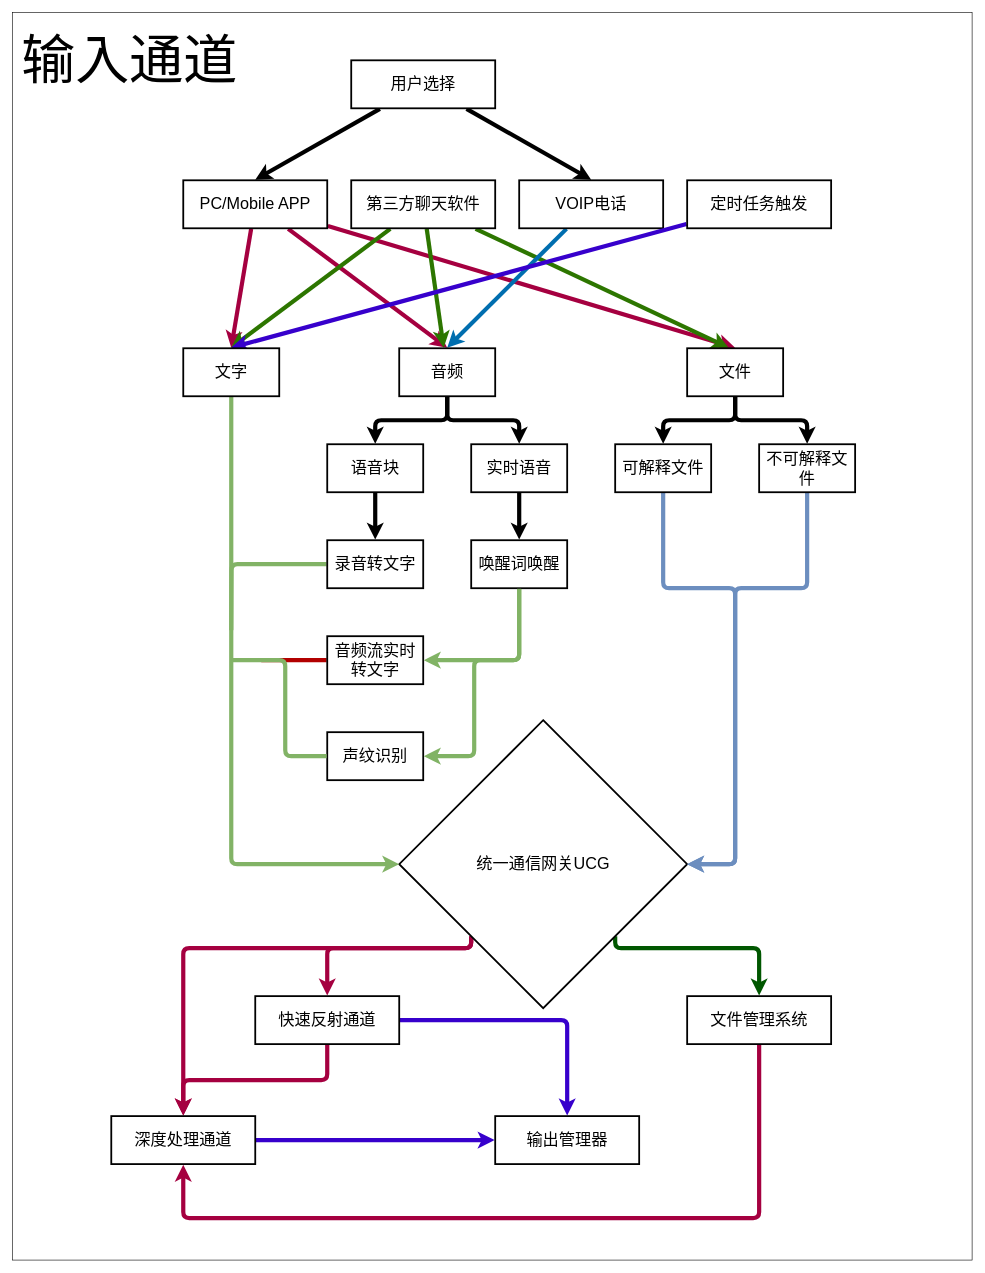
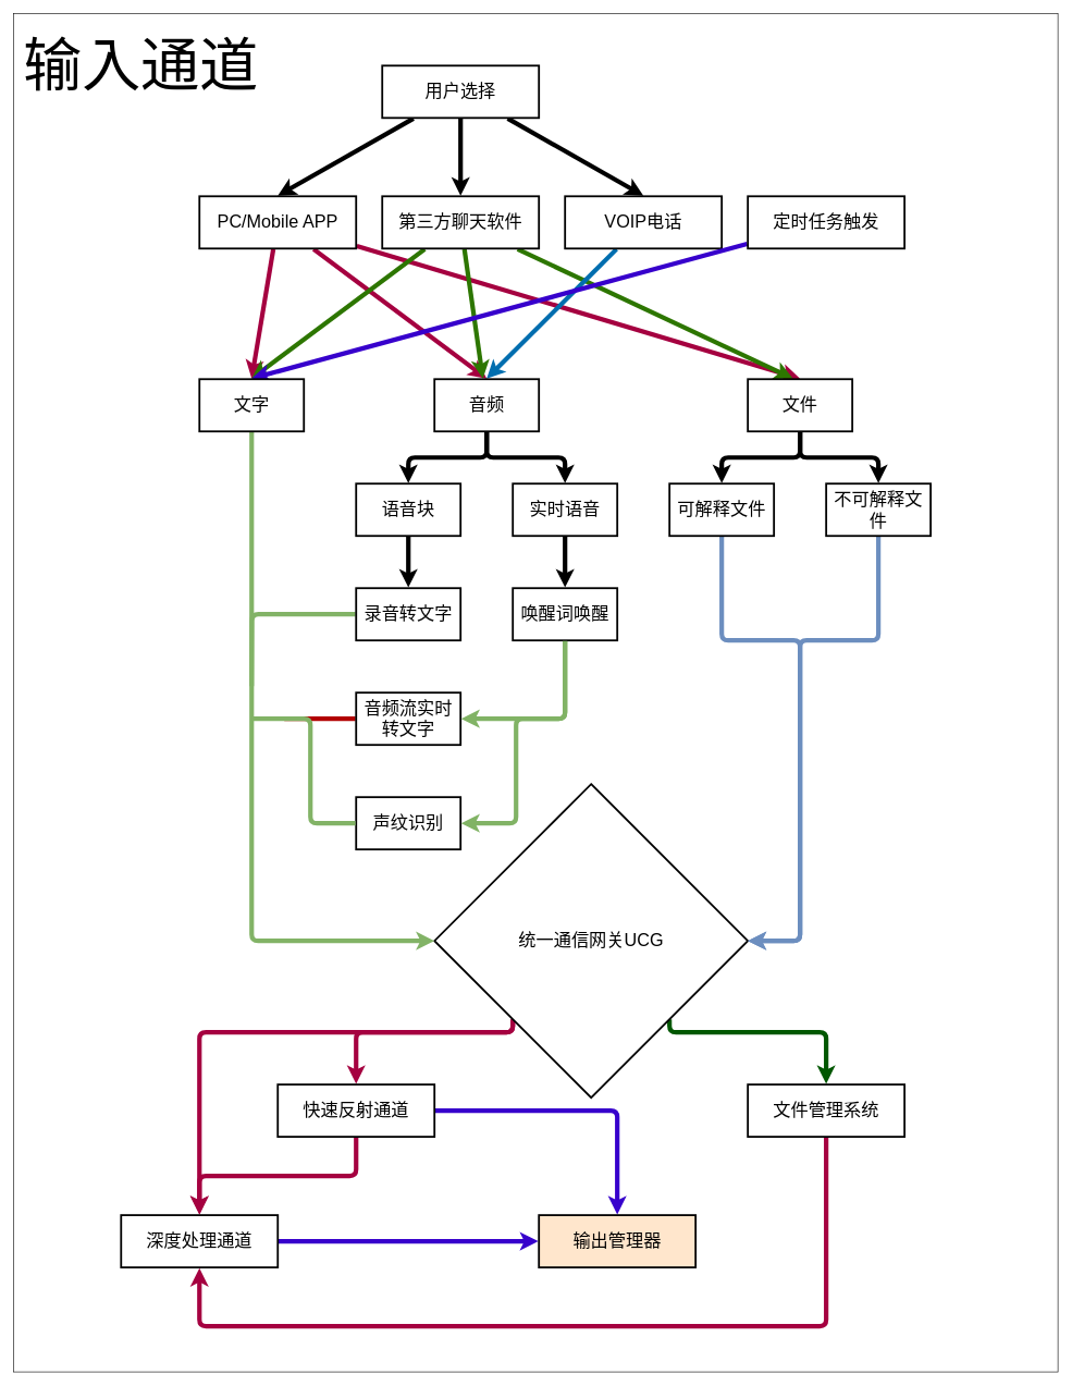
  <mxCell id="0" />
  <mxCell id="1" parent="0" />
  <mxCell id="2" value="" style="whiteSpace=wrap;html=1;fillColor=default;" parent="1" vertex="1"><mxGeometry x="20" y="20" width="1600" height="2080" as="geometry" /></mxCell>
  <mxCell id="3" style="edgeStyle=none;html=1;entryX=0.5;entryY=0;entryDx=0;entryDy=0;strokeWidth=7;fontSize=27;fillColor=#d80073;strokeColor=#A50040;" parent="1" source="6" target="24" edge="1"><mxGeometry relative="1" as="geometry" /></mxCell>
  <mxCell id="4" style="edgeStyle=none;html=1;entryX=0.5;entryY=0;entryDx=0;entryDy=0;strokeWidth=7;fontSize=27;fillColor=#d80073;strokeColor=#A50040;" parent="1" source="6" target="30" edge="1"><mxGeometry relative="1" as="geometry" /></mxCell>
  <mxCell id="5" style="edgeStyle=none;html=1;entryX=0.5;entryY=0;entryDx=0;entryDy=0;strokeWidth=7;fontSize=27;fillColor=#d80073;strokeColor=#A50040;" parent="1" source="6" target="33" edge="1"><mxGeometry relative="1" as="geometry" /></mxCell>
  <mxCell id="6" value="&lt;font style=&quot;font-size: 27px;&quot;&gt;PC/Mobile APP&lt;/font&gt;" style="whiteSpace=wrap;html=1;strokeWidth=3;perimeterSpacing=1;" parent="1" vertex="1"><mxGeometry x="305" y="300" width="240" height="80" as="geometry" /></mxCell>
  <mxCell id="7" style="edgeStyle=none;html=1;entryX=0.5;entryY=0;entryDx=0;entryDy=0;strokeWidth=7;fontSize=27;fillColor=#60a917;strokeColor=#2D7600;" parent="1" source="10" target="24" edge="1"><mxGeometry relative="1" as="geometry" /></mxCell>
  <mxCell id="8" style="edgeStyle=none;html=1;strokeWidth=7;fontSize=27;fillColor=#60a917;strokeColor=#2D7600;" parent="1" source="10" target="30" edge="1"><mxGeometry relative="1" as="geometry" /></mxCell>
  <mxCell id="9" style="edgeStyle=none;html=1;entryX=0.431;entryY=-0.002;entryDx=0;entryDy=0;entryPerimeter=0;strokeWidth=7;fontSize=27;fillColor=#60a917;strokeColor=#2D7600;" parent="1" source="10" target="33" edge="1"><mxGeometry relative="1" as="geometry" /></mxCell>
  <mxCell id="10" value="&lt;span style=&quot;font-size: 27px;&quot;&gt;第三方聊天软件&lt;/span&gt;" style="whiteSpace=wrap;html=1;strokeWidth=3;perimeterSpacing=1;" parent="1" vertex="1"><mxGeometry x="585" y="300" width="240" height="80" as="geometry" /></mxCell>
  <mxCell id="11" style="edgeStyle=none;html=1;entryX=0.5;entryY=0;entryDx=0;entryDy=0;strokeWidth=7;fontSize=27;fillColor=#1ba1e2;strokeColor=#006EAF;" parent="1" source="12" target="30" edge="1"><mxGeometry relative="1" as="geometry" /></mxCell>
  <mxCell id="12" value="&lt;span style=&quot;font-size: 27px;&quot;&gt;VOIP电话&lt;/span&gt;" style="whiteSpace=wrap;html=1;strokeWidth=3;perimeterSpacing=1;" parent="1" vertex="1"><mxGeometry x="865" y="300" width="240" height="80" as="geometry" /></mxCell>
  <mxCell id="13" style="edgeStyle=none;html=1;entryX=0.5;entryY=0;entryDx=0;entryDy=0;strokeWidth=7;fontSize=27;fillColor=#6a00ff;strokeColor=#3700CC;" parent="1" source="14" target="24" edge="1"><mxGeometry relative="1" as="geometry" /></mxCell>
  <mxCell id="14" value="&lt;span style=&quot;font-size: 27px;&quot;&gt;定时任务触发&lt;/span&gt;" style="whiteSpace=wrap;html=1;strokeWidth=3;perimeterSpacing=1;" parent="1" vertex="1"><mxGeometry x="1145" y="300" width="240" height="80" as="geometry" /></mxCell>
  <mxCell id="15" style="edgeStyle=none;html=1;entryX=0.5;entryY=0;entryDx=0;entryDy=0;fontSize=27;strokeWidth=7;" parent="1" source="18" target="6" edge="1"><mxGeometry relative="1" as="geometry" /></mxCell>
+ <mxCell id="16" style="edgeStyle=none;html=1;fontSize=27;strokeWidth=7;" parent="1" source="18" target="10" edge="1"><mxGeometry relative="1" as="geometry" /></mxCell>
  <mxCell id="17" style="edgeStyle=none;html=1;entryX=0.5;entryY=0;entryDx=0;entryDy=0;fontSize=27;strokeWidth=7;" parent="1" source="18" target="12" edge="1"><mxGeometry relative="1" as="geometry" /></mxCell>
  <mxCell id="18" value="&lt;span style=&quot;font-size: 27px;&quot;&gt;用户选择&lt;/span&gt;" style="whiteSpace=wrap;html=1;strokeWidth=3;perimeterSpacing=1;" parent="1" vertex="1"><mxGeometry x="585" y="100" width="240" height="80" as="geometry" /></mxCell>
  <mxCell id="19" style="edgeStyle=orthogonalEdgeStyle;html=1;entryX=0.5;entryY=0;entryDx=0;entryDy=0;strokeWidth=7;fillColor=#d80073;strokeColor=#A50040;exitX=0;exitY=1;exitDx=0;exitDy=0;" parent="1" source="22" target="44" edge="1"><mxGeometry relative="1" as="geometry"><Array as="points"><mxPoint x="785" y="1580" /><mxPoint x="545" y="1580" /></Array></mxGeometry></mxCell>
  <mxCell id="20" style="edgeStyle=orthogonalEdgeStyle;html=1;entryX=0.5;entryY=0;entryDx=0;entryDy=0;strokeWidth=7;exitX=0;exitY=1;exitDx=0;exitDy=0;fillColor=#d80073;strokeColor=#A50040;" parent="1" source="22" target="46" edge="1"><mxGeometry relative="1" as="geometry"><Array as="points"><mxPoint x="785" y="1580" /><mxPoint x="305" y="1580" /></Array></mxGeometry></mxCell>
  <mxCell id="21" style="edgeStyle=orthogonalEdgeStyle;html=1;entryX=0.5;entryY=0;entryDx=0;entryDy=0;strokeWidth=7;fontSize=90;exitX=1;exitY=1;exitDx=0;exitDy=0;fillColor=#008a00;strokeColor=#005700;" parent="1" source="22" target="50" edge="1"><mxGeometry relative="1" as="geometry"><Array as="points"><mxPoint x="1025" y="1580" /><mxPoint x="1265" y="1580" /></Array></mxGeometry></mxCell>
  <mxCell id="22" value="统一通信网关UCG" style="rhombus;whiteSpace=wrap;html=1;strokeWidth=3;fontSize=27;" parent="1" vertex="1"><mxGeometry x="665" y="1200" width="480" height="480" as="geometry" /></mxCell>
  <mxCell id="23" style="edgeStyle=orthogonalEdgeStyle;html=1;entryX=0;entryY=0.5;entryDx=0;entryDy=0;strokeWidth=7;fontSize=27;fillColor=#d5e8d4;strokeColor=#82b366;" parent="1" source="24" target="22" edge="1"><mxGeometry relative="1" as="geometry"><Array as="points"><mxPoint x="385" y="1440" /></Array></mxGeometry></mxCell>
  <mxCell id="24" value="&lt;font style=&quot;font-size: 27px;&quot;&gt;文字&lt;/font&gt;" style="whiteSpace=wrap;html=1;strokeWidth=3;perimeterSpacing=1;" parent="1" vertex="1"><mxGeometry x="305" y="580" width="160" height="80" as="geometry" /></mxCell>
  <mxCell id="25" value="&lt;font style=&quot;font-size: 27px;&quot;&gt;实时语音&lt;/font&gt;" style="whiteSpace=wrap;html=1;strokeWidth=3;perimeterSpacing=1;" parent="1" vertex="1"><mxGeometry x="785" y="740" width="160" height="80" as="geometry" /></mxCell>
  <mxCell id="26" style="edgeStyle=orthogonalEdgeStyle;html=1;entryX=0.5;entryY=0;entryDx=0;entryDy=0;strokeWidth=7;fontSize=27;" parent="1" source="27" target="39" edge="1"><mxGeometry relative="1" as="geometry" /></mxCell>
  <mxCell id="27" value="&lt;span style=&quot;font-size: 27px;&quot;&gt;语音块&lt;/span&gt;" style="whiteSpace=wrap;html=1;strokeWidth=3;perimeterSpacing=1;" parent="1" vertex="1"><mxGeometry x="545" y="740" width="160" height="80" as="geometry" /></mxCell>
  <mxCell id="28" style="edgeStyle=orthogonalEdgeStyle;html=1;entryX=0.5;entryY=0;entryDx=0;entryDy=0;strokeWidth=7;fontSize=27;" parent="1" source="30" target="27" edge="1"><mxGeometry relative="1" as="geometry" /></mxCell>
  <mxCell id="29" style="edgeStyle=orthogonalEdgeStyle;html=1;strokeWidth=7;fontSize=27;" parent="1" source="30" target="25" edge="1"><mxGeometry relative="1" as="geometry" /></mxCell>
  <mxCell id="30" value="&lt;font style=&quot;font-size: 27px;&quot;&gt;音频&lt;/font&gt;" style="whiteSpace=wrap;html=1;strokeWidth=3;perimeterSpacing=1;" parent="1" vertex="1"><mxGeometry x="665" y="580" width="160" height="80" as="geometry" /></mxCell>
  <mxCell id="31" style="edgeStyle=orthogonalEdgeStyle;html=1;entryX=0.5;entryY=0;entryDx=0;entryDy=0;strokeWidth=7;fontSize=27;" parent="1" source="33" target="37" edge="1"><mxGeometry relative="1" as="geometry" /></mxCell>
  <mxCell id="32" style="edgeStyle=orthogonalEdgeStyle;html=1;strokeWidth=7;fontSize=27;" parent="1" source="33" target="35" edge="1"><mxGeometry relative="1" as="geometry" /></mxCell>
  <mxCell id="33" value="&lt;font style=&quot;font-size: 27px;&quot;&gt;文件&lt;/font&gt;" style="whiteSpace=wrap;html=1;strokeWidth=3;perimeterSpacing=1;" parent="1" vertex="1"><mxGeometry x="1145" y="580" width="160" height="80" as="geometry" /></mxCell>
  <mxCell id="34" style="edgeStyle=orthogonalEdgeStyle;html=1;strokeWidth=7;fontSize=27;endArrow=classic;endFill=1;fillColor=#dae8fc;strokeColor=#6c8ebf;" parent="1" source="35" edge="1"><mxGeometry relative="1" as="geometry"><Array as="points"><mxPoint x="1345" y="980" /><mxPoint x="1225" y="980" /><mxPoint x="1225" y="1440" /></Array><mxPoint x="1145" y="1440" as="targetPoint" /></mxGeometry></mxCell>
  <mxCell id="35" value="&lt;span style=&quot;font-size: 27px;&quot;&gt;不可解释文件&lt;/span&gt;" style="whiteSpace=wrap;html=1;strokeWidth=3;perimeterSpacing=1;" parent="1" vertex="1"><mxGeometry x="1265" y="740" width="160" height="80" as="geometry" /></mxCell>
  <mxCell id="36" style="edgeStyle=orthogonalEdgeStyle;html=1;entryX=1;entryY=0.5;entryDx=0;entryDy=0;strokeWidth=7;fontSize=27;endArrow=classic;endFill=1;fillColor=#dae8fc;strokeColor=#6c8ebf;" parent="1" source="37" target="22" edge="1"><mxGeometry relative="1" as="geometry"><Array as="points"><mxPoint x="1105" y="980" /><mxPoint x="1225" y="980" /><mxPoint x="1225" y="1440" /></Array></mxGeometry></mxCell>
  <mxCell id="37" value="&lt;span style=&quot;font-size: 27px;&quot;&gt;可解释文件&lt;/span&gt;" style="whiteSpace=wrap;html=1;strokeWidth=3;perimeterSpacing=1;" parent="1" vertex="1"><mxGeometry x="1025" y="740" width="160" height="80" as="geometry" /></mxCell>
  <mxCell id="38" style="edgeStyle=orthogonalEdgeStyle;html=1;strokeWidth=7;fontSize=27;endArrow=none;endFill=0;fillColor=#d5e8d4;strokeColor=#82b366;" parent="1" source="39" edge="1"><mxGeometry relative="1" as="geometry"><mxPoint x="385" y="1050" as="targetPoint" /></mxGeometry></mxCell>
  <mxCell id="39" value="&lt;span style=&quot;font-size: 27px;&quot;&gt;录音转文字&lt;/span&gt;" style="whiteSpace=wrap;html=1;strokeWidth=3;perimeterSpacing=1;" parent="1" vertex="1"><mxGeometry x="545" y="900" width="160" height="80" as="geometry" /></mxCell>
  <mxCell id="40" style="edgeStyle=orthogonalEdgeStyle;html=1;strokeColor=#B20000;strokeWidth=7;endArrow=none;endFill=0;fillColor=#e51400;" edge="1" parent="1" source="41"><mxGeometry relative="1" as="geometry"><mxPoint x="435" y="1100" as="targetPoint" /></mxGeometry></mxCell>
  <mxCell id="41" value="&lt;span style=&quot;font-size: 27px;&quot;&gt;音频流实时转文字&lt;/span&gt;" style="whiteSpace=wrap;html=1;strokeWidth=3;perimeterSpacing=1;" parent="1" vertex="1"><mxGeometry x="545" y="1060" width="160" height="80" as="geometry" /></mxCell>
  <mxCell id="42" style="edgeStyle=orthogonalEdgeStyle;html=1;entryX=0.5;entryY=0;entryDx=0;entryDy=0;strokeWidth=7;fillColor=#d80073;strokeColor=#A50040;" parent="1" source="44" target="46" edge="1"><mxGeometry relative="1" as="geometry" /></mxCell>
  <mxCell id="43" style="edgeStyle=orthogonalEdgeStyle;html=1;strokeWidth=7;fillColor=#6a00ff;strokeColor=#3700CC;" parent="1" source="44" target="47" edge="1"><mxGeometry relative="1" as="geometry" /></mxCell>
  <mxCell id="44" value="&lt;font style=&quot;font-size: 27px;&quot;&gt;快速反射通道&lt;/font&gt;" style="whiteSpace=wrap;html=1;strokeWidth=3;perimeterSpacing=1;" parent="1" vertex="1"><mxGeometry x="425" y="1660" width="240" height="80" as="geometry" /></mxCell>
  <mxCell id="45" style="edgeStyle=orthogonalEdgeStyle;html=1;strokeWidth=7;fillColor=#6a00ff;strokeColor=#3700CC;" parent="1" source="46" target="47" edge="1"><mxGeometry relative="1" as="geometry" /></mxCell>
  <mxCell id="46" value="&lt;font style=&quot;font-size: 27px;&quot;&gt;深度处理通道&lt;/font&gt;" style="whiteSpace=wrap;html=1;strokeWidth=3;perimeterSpacing=1;" parent="1" vertex="1"><mxGeometry x="185" y="1860" width="240" height="80" as="geometry" /></mxCell>
- <mxCell id="47" value="&lt;font style=&quot;font-size: 27px;&quot;&gt;输出管理器&lt;/font&gt;" style="whiteSpace=wrap;html=1;strokeWidth=3;perimeterSpacing=1;" parent="1" vertex="1"><mxGeometry x="825" y="1860" width="240" height="80" as="geometry" /></mxCell>
+ <mxCell id="47" value="&lt;font style=&quot;font-size: 27px;&quot;&gt;输出管理器&lt;/font&gt;" style="whiteSpace=wrap;html=1;strokeWidth=3;perimeterSpacing=1;fillColor=#ffe6cc;" parent="1" vertex="1"><mxGeometry x="825" y="1860" width="240" height="80" as="geometry" /></mxCell>
  <mxCell id="48" value="&lt;font style=&quot;font-size: 90px;&quot;&gt;输入通道&lt;/font&gt;" style="text;html=1;align=center;verticalAlign=middle;resizable=0;points=[];autosize=1;strokeColor=none;fillColor=none;" parent="1" vertex="1"><mxGeometry x="25" y="40" width="380" height="120" as="geometry" /></mxCell>
  <mxCell id="49" style="edgeStyle=orthogonalEdgeStyle;html=1;entryX=0.5;entryY=1;entryDx=0;entryDy=0;strokeWidth=7;fontSize=90;fillColor=#d80073;strokeColor=#A50040;" parent="1" source="50" target="46" edge="1"><mxGeometry relative="1" as="geometry"><Array as="points"><mxPoint x="1265" y="2030" /><mxPoint x="305" y="2030" /></Array></mxGeometry></mxCell>
  <mxCell id="50" value="&lt;font style=&quot;font-size: 27px;&quot;&gt;文件管理系统&lt;/font&gt;" style="whiteSpace=wrap;html=1;strokeWidth=3;perimeterSpacing=1;" parent="1" vertex="1"><mxGeometry x="1145" y="1660" width="240" height="80" as="geometry" /></mxCell>
  <mxCell id="51" style="edgeStyle=orthogonalEdgeStyle;html=1;entryX=1;entryY=0.5;entryDx=0;entryDy=0;exitX=0.5;exitY=1;exitDx=0;exitDy=0;strokeWidth=7;fillColor=#60a917;strokeColor=#81b365;" edge="1" parent="1" source="52" target="41"><mxGeometry relative="1" as="geometry" /></mxCell>
  <mxCell id="52" value="&lt;span style=&quot;font-size: 27px;&quot;&gt;唤醒词唤醒&lt;/span&gt;" style="whiteSpace=wrap;html=1;strokeWidth=3;perimeterSpacing=1;" vertex="1" parent="1"><mxGeometry x="785" y="900" width="160" height="80" as="geometry" /></mxCell>
  <mxCell id="53" style="edgeStyle=orthogonalEdgeStyle;html=1;strokeWidth=7;fontSize=27;exitX=0.5;exitY=1;exitDx=0;exitDy=0;" edge="1" parent="1" source="25" target="52"><mxGeometry relative="1" as="geometry"><mxPoint x="635" y="831" as="sourcePoint" /><mxPoint x="635" y="909" as="targetPoint" /></mxGeometry></mxCell>
  <mxCell id="54" value="&lt;span style=&quot;font-size: 27px;&quot;&gt;声纹识别&lt;/span&gt;" style="whiteSpace=wrap;html=1;strokeWidth=3;perimeterSpacing=1;" vertex="1" parent="1"><mxGeometry x="545" y="1220" width="160" height="80" as="geometry" /></mxCell>
  <mxCell id="55" style="edgeStyle=orthogonalEdgeStyle;html=1;entryX=1;entryY=0.5;entryDx=0;entryDy=0;exitX=0.5;exitY=1;exitDx=0;exitDy=0;strokeWidth=7;fillColor=#60a917;strokeColor=#81b365;" edge="1" parent="1" source="52" target="54"><mxGeometry relative="1" as="geometry"><mxPoint x="875" y="991" as="sourcePoint" /><mxPoint x="716" y="1110" as="targetPoint" /><Array as="points"><mxPoint x="865" y="1100" /><mxPoint x="790" y="1100" /><mxPoint x="790" y="1260" /></Array></mxGeometry></mxCell>
  <mxCell id="56" style="edgeStyle=orthogonalEdgeStyle;html=1;strokeWidth=7;fontSize=27;endArrow=none;endFill=0;fillColor=#d5e8d4;strokeColor=#82b366;exitX=0;exitY=0.5;exitDx=0;exitDy=0;" edge="1" parent="1" source="54"><mxGeometry relative="1" as="geometry"><mxPoint x="385" y="1100" as="targetPoint" /><Array as="points"><mxPoint x="475" y="1260" /><mxPoint x="475" y="1100" /></Array><mxPoint x="554" y="1110" as="sourcePoint" /></mxGeometry></mxCell>
